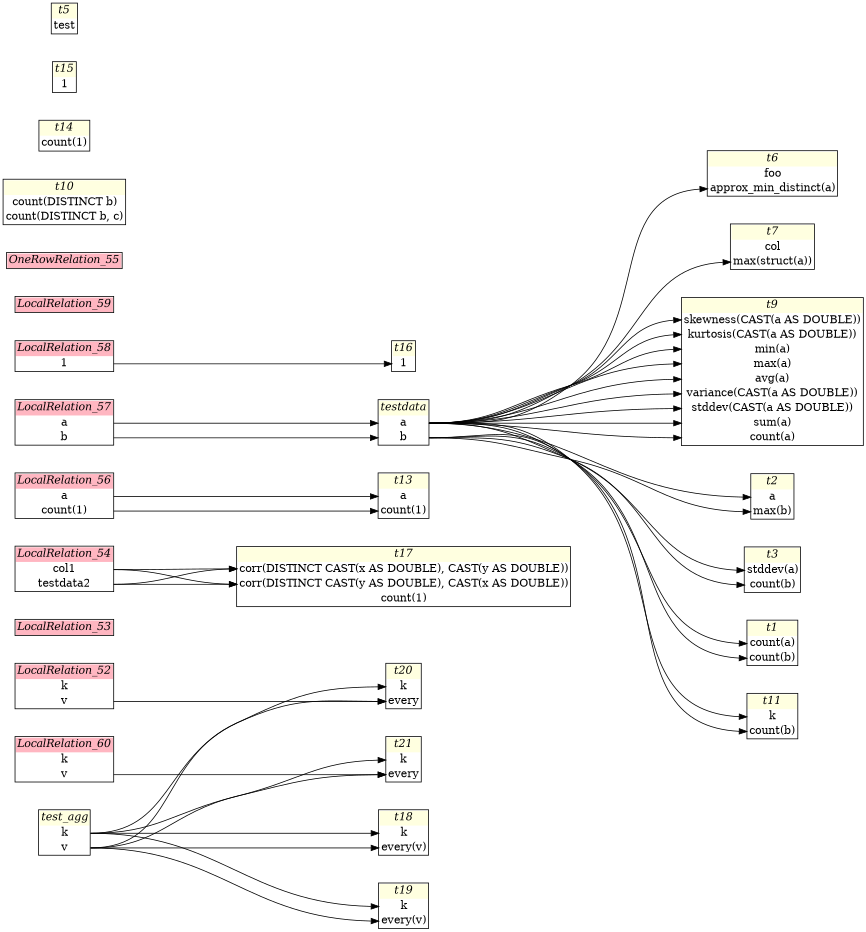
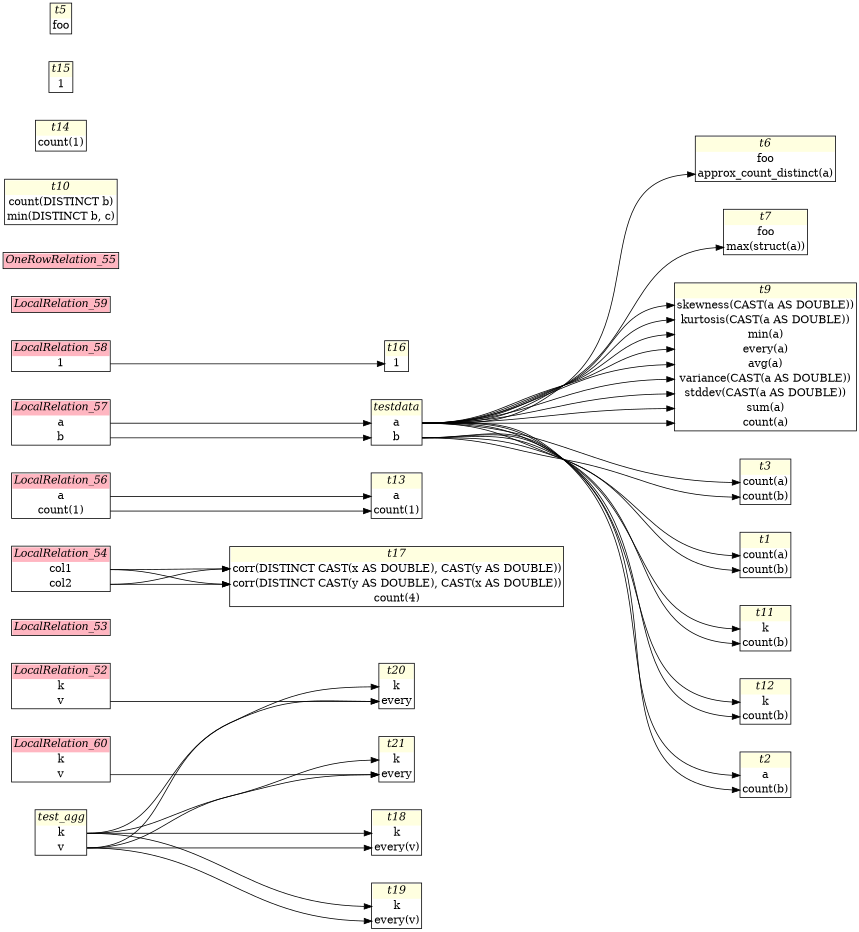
  digraph {
    fontname=Helvetica
    nodesep=0.5
    rankdir=LR
    ranksep=2
    node [shape=plain]
    edge [headport=1 tailport=0]
    n1 [label=< <table border="1" cellborder="0" cellspacing="0">   <tr><td bgcolor="lightpink"><i>LocalRelation_52</i></td></tr>   <tr><td port="0">k</td></tr> <tr><td port="1">v</td></tr> </table>>]
    n2 [label=< <table border="1" cellborder="0" cellspacing="0">   <tr><td bgcolor="lightyellow"><i>t20</i></td></tr>   <tr><td port="0">k</td></tr> <tr><td port="1">every</td></tr> </table>>]
    n3 [label=< <table border="1" cellborder="0" cellspacing="0">   <tr><td bgcolor="lightpink"><i>LocalRelation_53</i></td></tr>    </table>>]
-   n4 [label=< <table border="1" cellborder="0" cellspacing="0">   <tr><td bgcolor="lightpink"><i>LocalRelation_54</i></td></tr>   <tr><td port="0">col1</td></tr> <tr><td port="1">testdata2</td></tr> </table>>]
-   n5 [label=< <table border="1" cellborder="0" cellspacing="0">   <tr><td bgcolor="lightyellow"><i>t17</i></td></tr>   <tr><td port="0">corr(DISTINCT CAST(x AS DOUBLE), CAST(y AS DOUBLE))</td></tr> <tr><td port="1">corr(DISTINCT CAST(y AS DOUBLE), CAST(x AS DOUBLE))</td></tr> <tr><td port="2">count(1)</td></tr> </table>>]
+   n4 [label=< <table border="1" cellborder="0" cellspacing="0">   <tr><td bgcolor="lightpink"><i>LocalRelation_54</i></td></tr>   <tr><td port="0">col1</td></tr> <tr><td port="1">col2</td></tr> </table>>]
+   n5 [label=< <table border="1" cellborder="0" cellspacing="0">   <tr><td bgcolor="lightyellow"><i>t17</i></td></tr>   <tr><td port="0">corr(DISTINCT CAST(x AS DOUBLE), CAST(y AS DOUBLE))</td></tr> <tr><td port="1">corr(DISTINCT CAST(y AS DOUBLE), CAST(x AS DOUBLE))</td></tr> <tr><td port="2">count(4)</td></tr> </table>>]
    n6 [label=< <table border="1" cellborder="0" cellspacing="0">   <tr><td bgcolor="lightpink"><i>LocalRelation_56</i></td></tr>   <tr><td port="0">a</td></tr> <tr><td port="1">count(1)</td></tr> </table>>]
    n7 [label=< <table border="1" cellborder="0" cellspacing="0">   <tr><td bgcolor="lightyellow"><i>t13</i></td></tr>   <tr><td port="0">a</td></tr> <tr><td port="1">count(1)</td></tr> </table>>]
    n8 [label=< <table border="1" cellborder="0" cellspacing="0">   <tr><td bgcolor="lightpink"><i>LocalRelation_57</i></td></tr>   <tr><td port="0">a</td></tr> <tr><td port="1">b</td></tr> </table>>]
    n9 [label=< <table border="1" cellborder="0" cellspacing="0">   <tr><td bgcolor="lightyellow"><i>testdata</i></td></tr>   <tr><td port="0">a</td></tr> <tr><td port="1">b</td></tr> </table>>]
    n10 [label=< <table border="1" cellborder="0" cellspacing="0">   <tr><td bgcolor="lightyellow"><i>t1</i></td></tr>   <tr><td port="0">count(a)</td></tr> <tr><td port="1">count(b)</td></tr> </table>>]
    n11 [label=< <table border="1" cellborder="0" cellspacing="0">   <tr><td bgcolor="lightyellow"><i>t11</i></td></tr>   <tr><td port="0">k</td></tr> <tr><td port="1">count(b)</td></tr> </table>>]
-   n13 [label=< <table border="1" cellborder="0" cellspacing="0">   <tr><td bgcolor="lightyellow"><i>t2</i></td></tr>   <tr><td port="0">a</td></tr> <tr><td port="1">max(b)</td></tr> </table>>]
-   n14 [label=< <table border="1" cellborder="0" cellspacing="0">   <tr><td bgcolor="lightyellow"><i>t3</i></td></tr>   <tr><td port="0">stddev(a)</td></tr> <tr><td port="1">count(b)</td></tr> </table>>]
-   n15 [label=< <table border="1" cellborder="0" cellspacing="0">   <tr><td bgcolor="lightyellow"><i>t6</i></td></tr>   <tr><td port="0">foo</td></tr> <tr><td port="1">approx_min_distinct(a)</td></tr> </table>>]
-   n16 [label=< <table border="1" cellborder="0" cellspacing="0">   <tr><td bgcolor="lightyellow"><i>t7</i></td></tr>   <tr><td port="0">col</td></tr> <tr><td port="1">max(struct(a))</td></tr> </table>>]
-   n17 [label=< <table border="1" cellborder="0" cellspacing="0">   <tr><td bgcolor="lightyellow"><i>t9</i></td></tr>   <tr><td port="0">skewness(CAST(a AS DOUBLE))</td></tr> <tr><td port="1">kurtosis(CAST(a AS DOUBLE))</td></tr> <tr><td port="2">min(a)</td></tr> <tr><td port="3">max(a)</td></tr> <tr><td port="4">avg(a)</td></tr> <tr><td port="5">variance(CAST(a AS DOUBLE))</td></tr> <tr><td port="6">stddev(CAST(a AS DOUBLE))</td></tr> <tr><td port="7">sum(a)</td></tr> <tr><td port="8">count(a)</td></tr> </table>>]
+   n12 [label=< <table border="1" cellborder="0" cellspacing="0">   <tr><td bgcolor="lightyellow"><i>t12</i></td></tr>   <tr><td port="0">k</td></tr> <tr><td port="1">count(b)</td></tr> </table>>]
+   n13 [label=< <table border="1" cellborder="0" cellspacing="0">   <tr><td bgcolor="lightyellow"><i>t2</i></td></tr>   <tr><td port="0">a</td></tr> <tr><td port="1">count(b)</td></tr> </table>>]
+   n14 [label=< <table border="1" cellborder="0" cellspacing="0">   <tr><td bgcolor="lightyellow"><i>t3</i></td></tr>   <tr><td port="0">count(a)</td></tr> <tr><td port="1">count(b)</td></tr> </table>>]
+   n15 [label=< <table border="1" cellborder="0" cellspacing="0">   <tr><td bgcolor="lightyellow"><i>t6</i></td></tr>   <tr><td port="0">foo</td></tr> <tr><td port="1">approx_count_distinct(a)</td></tr> </table>>]
+   n16 [label=< <table border="1" cellborder="0" cellspacing="0">   <tr><td bgcolor="lightyellow"><i>t7</i></td></tr>   <tr><td port="0">foo</td></tr> <tr><td port="1">max(struct(a))</td></tr> </table>>]
+   n17 [label=< <table border="1" cellborder="0" cellspacing="0">   <tr><td bgcolor="lightyellow"><i>t9</i></td></tr>   <tr><td port="0">skewness(CAST(a AS DOUBLE))</td></tr> <tr><td port="1">kurtosis(CAST(a AS DOUBLE))</td></tr> <tr><td port="2">min(a)</td></tr> <tr><td port="3">every(a)</td></tr> <tr><td port="4">avg(a)</td></tr> <tr><td port="5">variance(CAST(a AS DOUBLE))</td></tr> <tr><td port="6">stddev(CAST(a AS DOUBLE))</td></tr> <tr><td port="7">sum(a)</td></tr> <tr><td port="8">count(a)</td></tr> </table>>]
    n18 [label=< <table border="1" cellborder="0" cellspacing="0">   <tr><td bgcolor="lightpink"><i>LocalRelation_58</i></td></tr>   <tr><td port="0">1</td></tr> </table>>]
    n19 [label=< <table border="1" cellborder="0" cellspacing="0">   <tr><td bgcolor="lightyellow"><i>t16</i></td></tr>   <tr><td port="0">1</td></tr> </table>>]
    n20 [label=< <table border="1" cellborder="0" cellspacing="0">   <tr><td bgcolor="lightpink"><i>LocalRelation_59</i></td></tr>    </table>>]
    n21 [label=< <table border="1" cellborder="0" cellspacing="0">   <tr><td bgcolor="lightpink"><i>LocalRelation_60</i></td></tr>   <tr><td port="0">k</td></tr> <tr><td port="1">v</td></tr> </table>>]
    n22 [label=< <table border="1" cellborder="0" cellspacing="0">   <tr><td bgcolor="lightyellow"><i>t21</i></td></tr>   <tr><td port="0">k</td></tr> <tr><td port="1">every</td></tr> </table>>]
    n23 [label=< <table border="1" cellborder="0" cellspacing="0">   <tr><td bgcolor="lightpink"><i>OneRowRelation_55</i></td></tr>    </table>>]
-   n24 [label=< <table border="1" cellborder="0" cellspacing="0">   <tr><td bgcolor="lightyellow"><i>t10</i></td></tr>   <tr><td port="0">count(DISTINCT b)</td></tr> <tr><td port="1">count(DISTINCT b, c)</td></tr> </table>>]
+   n24 [label=< <table border="1" cellborder="0" cellspacing="0">   <tr><td bgcolor="lightyellow"><i>t10</i></td></tr>   <tr><td port="0">count(DISTINCT b)</td></tr> <tr><td port="1">min(DISTINCT b, c)</td></tr> </table>>]
    n25 [label=< <table border="1" cellborder="0" cellspacing="0">   <tr><td bgcolor="lightyellow"><i>t14</i></td></tr>   <tr><td port="0">count(1)</td></tr> </table>>]
    n26 [label=< <table border="1" cellborder="0" cellspacing="0">   <tr><td bgcolor="lightyellow"><i>t15</i></td></tr>   <tr><td port="0">1</td></tr> </table>>]
    n27 [label=< <table border="1" cellborder="0" cellspacing="0">   <tr><td bgcolor="lightyellow"><i>t18</i></td></tr>   <tr><td port="0">k</td></tr> <tr><td port="1">every(v)</td></tr> </table>>]
    n28 [label=< <table border="1" cellborder="0" cellspacing="0">   <tr><td bgcolor="lightyellow"><i>t19</i></td></tr>   <tr><td port="0">k</td></tr> <tr><td port="1">every(v)</td></tr> </table>>]
-   n29 [label=< <table border="1" cellborder="0" cellspacing="0">   <tr><td bgcolor="lightyellow"><i>t5</i></td></tr>   <tr><td port="0">test</td></tr> </table>>]
+   n29 [label=< <table border="1" cellborder="0" cellspacing="0">   <tr><td bgcolor="lightyellow"><i>t5</i></td></tr>   <tr><td port="0">foo</td></tr> </table>>]
    n30 [label=< <table border="1" cellborder="0" cellspacing="0">   <tr><td bgcolor="lightyellow"><i>test_agg</i></td></tr>   <tr><td port="0">k</td></tr> <tr><td port="1">v</td></tr> </table>>]
    n1 -> n2 [tailport=1]
    n4 -> n5 [headport=0]
    n4 -> n5
    n4 -> n5 [headport=0 tailport=1]
    n4 -> n5 [tailport=1]
    n6 -> n7 [headport=0]
    n6 -> n7 [tailport=1]
    n8 -> n9 [headport=0]
    n8 -> n9 [tailport=1]
    n9 -> n10 [headport=0]
    n9 -> n10 [tailport=1]
    n9 -> n11 [headport=0]
    n9 -> n11 [tailport=1]
+   n9 -> n12 [headport=0]
+   n9 -> n12 [tailport=1]
    n9 -> n13 [headport=0]
    n9 -> n13 [tailport=1]
    n9 -> n14 [headport=0]
    n9 -> n14 [tailport=1]
    n9 -> n15
    n9 -> n16
    n9 -> n17 [headport=0]
    n9 -> n17
    n9 -> n17 [headport=2]
    n9 -> n17 [headport=3]
    n9 -> n17 [headport=4]
    n9 -> n17 [headport=5]
    n9 -> n17 [headport=6]
    n9 -> n17 [headport=7]
    n9 -> n17 [headport=8]
    n18 -> n19 [headport=0]
    n21 -> n22 [tailport=1]
    n30 -> n2 [headport=0]
    n30 -> n2 [tailport=1]
    n30 -> n22 [headport=0]
    n30 -> n22 [tailport=1]
    n30 -> n27 [headport=0]
    n30 -> n27 [tailport=1]
    n30 -> n28 [headport=0]
    n30 -> n28 [tailport=1]
  }
